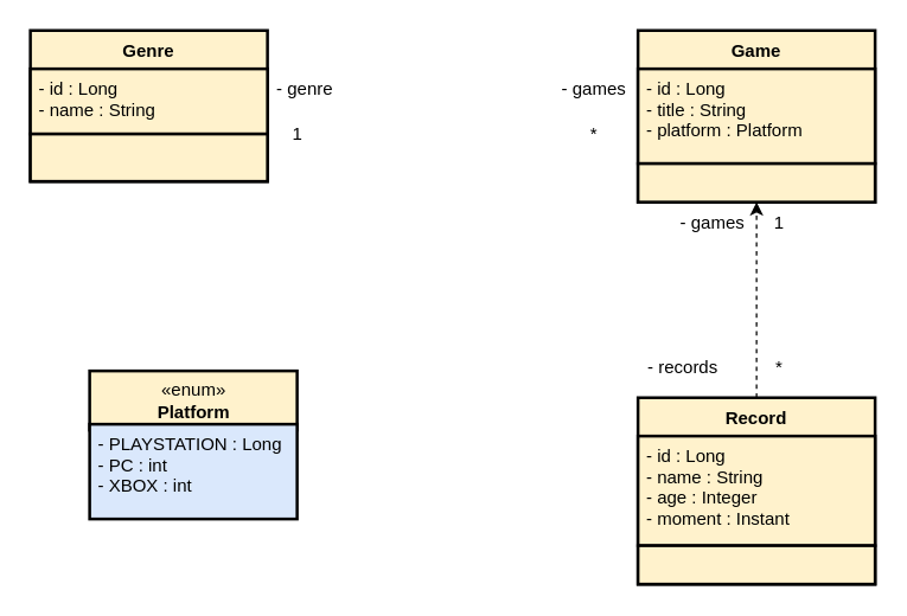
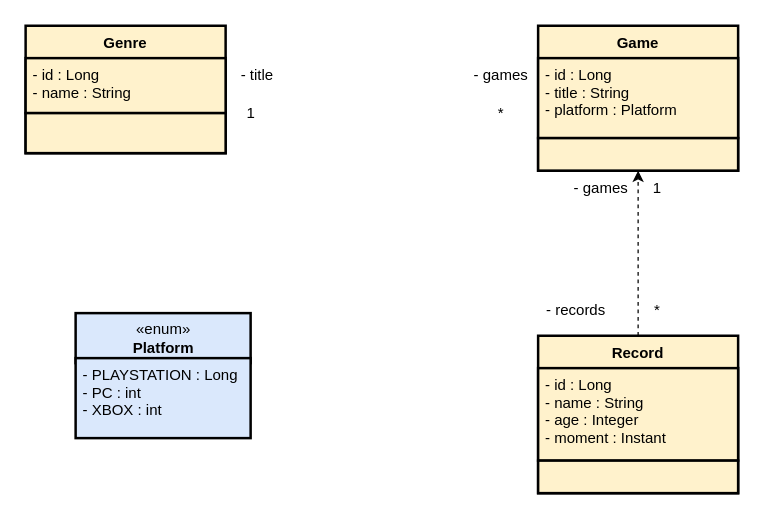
  <mxCell id="0" />
  <mxCell id="1" parent="0" />
- <mxCell id="2" value="«enum»&lt;br&gt;&lt;b&gt;Platform&lt;/b&gt;" style="html=1;labelBackgroundColor=none;fillColor=#fff2cc;strokeWidth=2;" vertex="1" parent="1"><mxGeometry x="60" y="250" width="140" height="40" as="geometry" /></mxCell>
+ <mxCell id="2" value="«enum»&lt;br&gt;&lt;b&gt;Platform&lt;/b&gt;" style="html=1;labelBackgroundColor=none;fillColor=#dae8fc;strokeWidth=2;" vertex="1" parent="1"><mxGeometry x="60" y="250" width="140" height="40" as="geometry" /></mxCell>
  <mxCell id="3" value="- PLAYSTATION : Long&#10;- PC : int&#10;- XBOX : int" style="text;fillColor=#dae8fc;align=left;verticalAlign=top;spacingLeft=4;spacingRight=4;overflow=hidden;rotatable=0;points=[[0,0.5],[1,0.5]];portConstraint=eastwest;labelBackgroundColor=none;strokeColor=#000000;strokeWidth=2;" vertex="1" parent="1"><mxGeometry x="60" y="286" width="140" height="64" as="geometry" /></mxCell>
  <mxCell id="4" value="Genre" style="swimlane;fontStyle=1;align=center;verticalAlign=top;childLayout=stackLayout;horizontal=1;startSize=26;horizontalStack=0;resizeParent=1;resizeParentMax=0;resizeLast=0;collapsible=1;marginBottom=0;labelBackgroundColor=none;strokeWidth=2;fillColor=#fff2cc;" vertex="1" parent="1"><mxGeometry x="20" y="20" width="160" height="102" as="geometry" /></mxCell>
  <mxCell id="5" value="- id : Long&#10;- name : String" style="text;fillColor=#fff2cc;align=left;verticalAlign=top;spacingLeft=4;spacingRight=4;overflow=hidden;rotatable=0;points=[[0,0.5],[1,0.5]];portConstraint=eastwest;strokeColor=#000000;strokeWidth=2;" vertex="1" parent="4"><mxGeometry y="26" width="160" height="44" as="geometry" /></mxCell>
  <mxCell id="6" value="" style="text;fillColor=#fff2cc;align=left;verticalAlign=top;spacingLeft=4;spacingRight=4;overflow=hidden;rotatable=0;points=[[0,0.5],[1,0.5]];portConstraint=eastwest;strokeColor=#000000;strokeWidth=2;" vertex="1" parent="4"><mxGeometry y="70" width="160" height="32" as="geometry" /></mxCell>
  <mxCell id="7" value="Game" style="swimlane;fontStyle=1;align=center;verticalAlign=top;childLayout=stackLayout;horizontal=1;startSize=26;horizontalStack=0;resizeParent=1;resizeParentMax=0;resizeLast=0;collapsible=1;marginBottom=0;fillColor=#fff2cc;strokeWidth=2;" vertex="1" parent="1"><mxGeometry x="430" y="20" width="160" height="116" as="geometry"><mxRectangle x="60" y="30" width="100" height="26" as="alternateBounds" /></mxGeometry></mxCell>
  <mxCell id="8" value="- id : Long&#10;- title : String&#10;- platform : Platform" style="text;fillColor=#fff2cc;align=left;verticalAlign=top;spacingLeft=4;spacingRight=4;overflow=hidden;rotatable=0;points=[[0,0.5],[1,0.5]];portConstraint=eastwest;labelBackgroundColor=none;strokeColor=#000000;strokeWidth=2;" vertex="1" parent="7"><mxGeometry y="26" width="160" height="64" as="geometry" /></mxCell>
  <mxCell id="9" value="" style="text;fillColor=#fff2cc;align=left;verticalAlign=top;spacingLeft=4;spacingRight=4;overflow=hidden;rotatable=0;points=[[0,0.5],[1,0.5]];portConstraint=eastwest;strokeColor=#000000;strokeWidth=2;" vertex="1" parent="7"><mxGeometry y="90" width="160" height="26" as="geometry" /></mxCell>
- <mxCell id="10" value="- genre" style="text;html=1;align=center;verticalAlign=middle;resizable=0;points=[];autosize=1;" vertex="1" parent="1"><mxGeometry x="180" y="50" width="50" height="20" as="geometry" /></mxCell>
+ <mxCell id="10" value="- title" style="text;html=1;align=center;verticalAlign=middle;resizable=0;points=[];autosize=1;" vertex="1" parent="1"><mxGeometry x="180" y="50" width="50" height="20" as="geometry" /></mxCell>
  <mxCell id="11" value="1" style="text;html=1;align=center;verticalAlign=middle;resizable=0;points=[];autosize=1;" vertex="1" parent="1"><mxGeometry x="190" y="80" width="20" height="20" as="geometry" /></mxCell>
  <mxCell id="12" value="- games" style="text;html=1;align=center;verticalAlign=middle;resizable=0;points=[];autosize=1;" vertex="1" parent="1"><mxGeometry x="370" y="50" width="60" height="20" as="geometry" /></mxCell>
  <mxCell id="13" value="*" style="text;html=1;align=center;verticalAlign=middle;resizable=0;points=[];autosize=1;" vertex="1" parent="1"><mxGeometry x="390" y="80" width="20" height="20" as="geometry" /></mxCell>
  <mxCell id="14" style="edgeStyle=orthogonalEdgeStyle;rounded=0;orthogonalLoop=1;jettySize=auto;html=1;exitX=0.5;exitY=0;exitDx=0;exitDy=0;entryX=0.5;entryY=1;entryDx=0;entryDy=0;dashed=1;" edge="1" parent="1" source="15" target="7"><mxGeometry relative="1" as="geometry" /></mxCell>
  <mxCell id="15" value="Record" style="swimlane;fontStyle=1;align=center;verticalAlign=top;childLayout=stackLayout;horizontal=1;startSize=26;horizontalStack=0;resizeParent=1;resizeParentMax=0;resizeLast=0;collapsible=1;marginBottom=0;labelBackgroundColor=none;strokeWidth=2;fillColor=#fff2cc;" vertex="1" parent="1"><mxGeometry x="430" y="268" width="160" height="126" as="geometry" /></mxCell>
  <mxCell id="16" value="- id : Long&#10;- name : String&#10;- age : Integer&#10;- moment : Instant" style="text;fillColor=#fff2cc;align=left;verticalAlign=top;spacingLeft=4;spacingRight=4;overflow=hidden;rotatable=0;points=[[0,0.5],[1,0.5]];portConstraint=eastwest;strokeColor=#000000;strokeWidth=2;" vertex="1" parent="15"><mxGeometry y="26" width="160" height="74" as="geometry" /></mxCell>
  <mxCell id="17" value="" style="text;fillColor=#fff2cc;align=left;verticalAlign=top;spacingLeft=4;spacingRight=4;overflow=hidden;rotatable=0;points=[[0,0.5],[1,0.5]];portConstraint=eastwest;strokeColor=#000000;strokeWidth=2;" vertex="1" parent="15"><mxGeometry y="100" width="160" height="26" as="geometry" /></mxCell>
  <mxCell id="18" value="1" style="text;html=1;align=center;verticalAlign=middle;resizable=0;points=[];autosize=1;" vertex="1" parent="1"><mxGeometry x="515" y="140" width="20" height="20" as="geometry" /></mxCell>
  <mxCell id="19" value="- games" style="text;html=1;align=center;verticalAlign=middle;resizable=0;points=[];autosize=1;" vertex="1" parent="1"><mxGeometry x="450" y="140" width="60" height="20" as="geometry" /></mxCell>
  <mxCell id="20" value="- records" style="text;html=1;align=center;verticalAlign=middle;resizable=0;points=[];autosize=1;" vertex="1" parent="1"><mxGeometry x="430" y="238" width="60" height="20" as="geometry" /></mxCell>
  <mxCell id="21" value="*" style="text;html=1;align=center;verticalAlign=middle;resizable=0;points=[];autosize=1;" vertex="1" parent="1"><mxGeometry x="515" y="238" width="20" height="20" as="geometry" /></mxCell>
